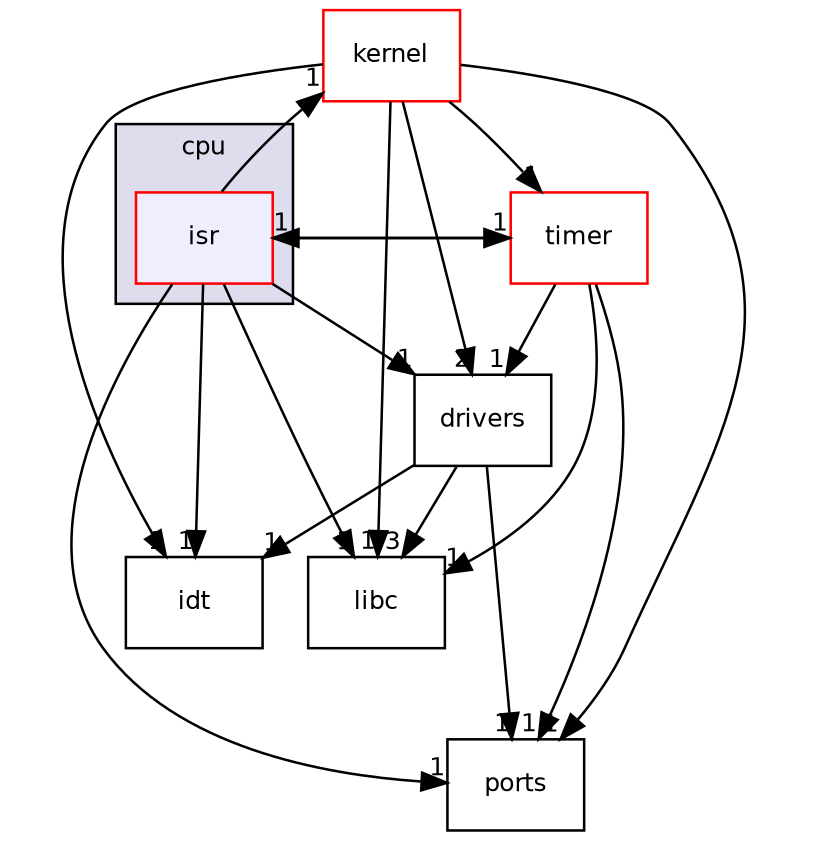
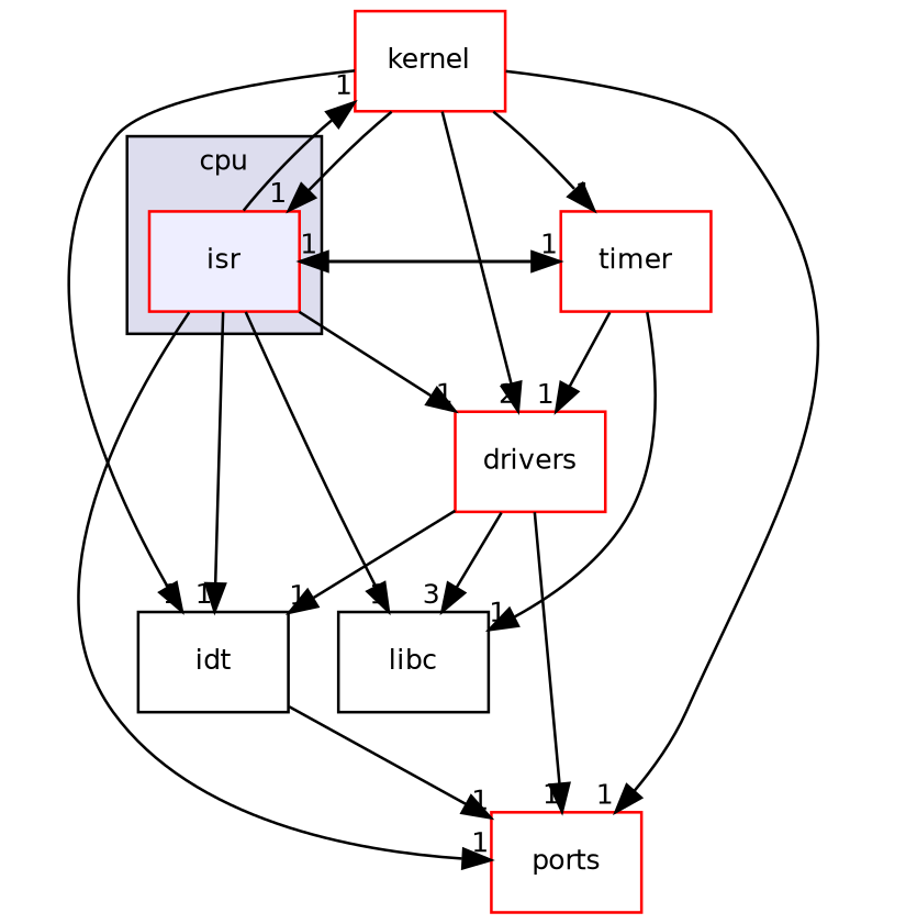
  digraph {
    compound=true
    node [color=red fontname=Helvetica fontsize=10 shape=box]
    edge [headlabel=1 labeldistance=1.5 labelfontname=Helvetica labelfontsize=10]
    n1 [fillcolor="#eeeeff" label=isr pencolor=black style=filled]
    n2 [label=kernel]
-   n3 [label=ports color=""]
+   n3 [label=ports]
    n4 [label=timer]
-   n5 [color=black fillcolor=white label=drivers style=filled]
+   n5 [fillcolor=white label=drivers style=filled]
    n6 [color=black fillcolor=white label=libc style=filled]
    n7 [label=idt color=""]
    subgraph cluster_1 {
      bgcolor="#ddddee"
      fontname=Helvetica
      fontsize=10
      label=cpu
      pencolor=black
      n1
    }
    n1 -> n2
    n1 -> n3
    n1 -> n4
    n1 -> n5
    n1 -> n6
    n1 -> n7
-   n2 -> n6
+   n2 -> n1
    n2 -> n3
    n2 -> n4
    n2 -> n5 [headlabel=2]
    n2 -> n7
    n4 -> n1
-   n4 -> n3
+   n7 -> n3
    n4 -> n5
    n4 -> n6
    n5 -> n3
    n5 -> n6 [headlabel=3]
    n5 -> n7
  }
